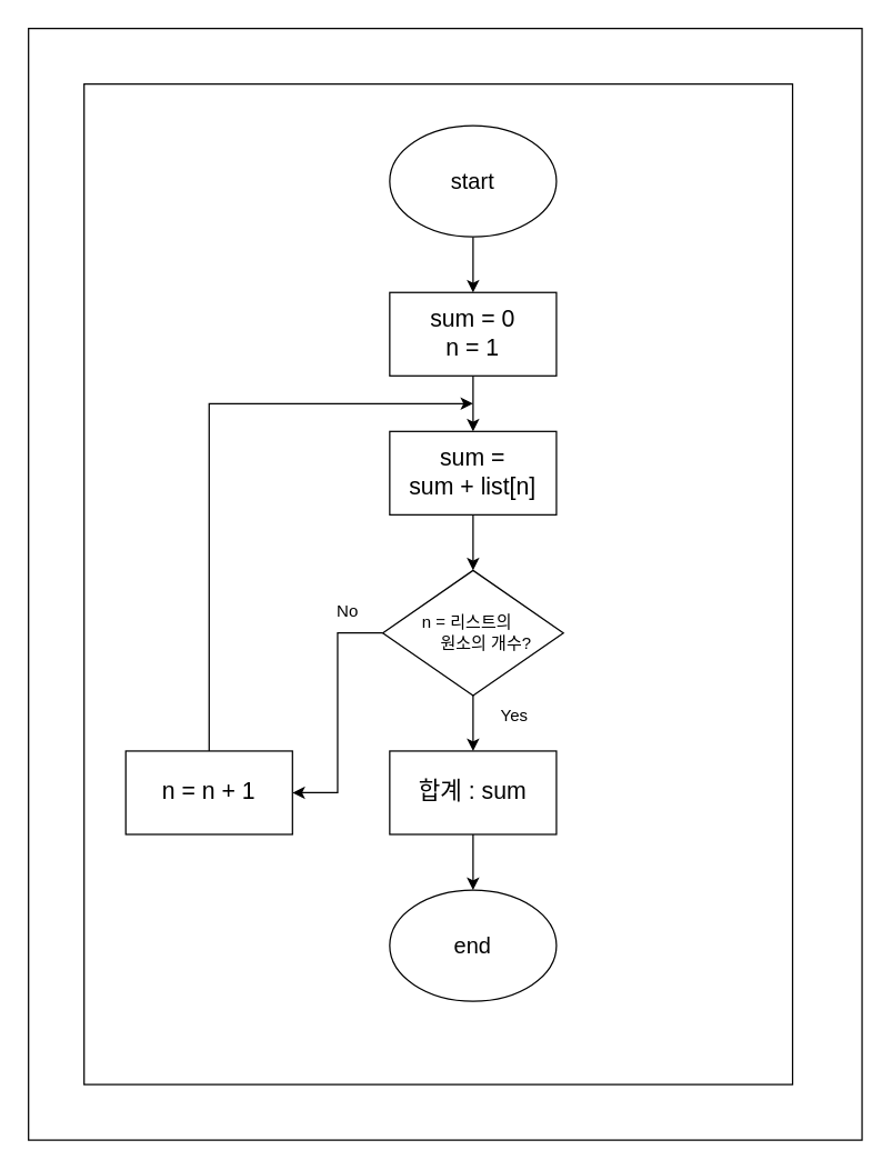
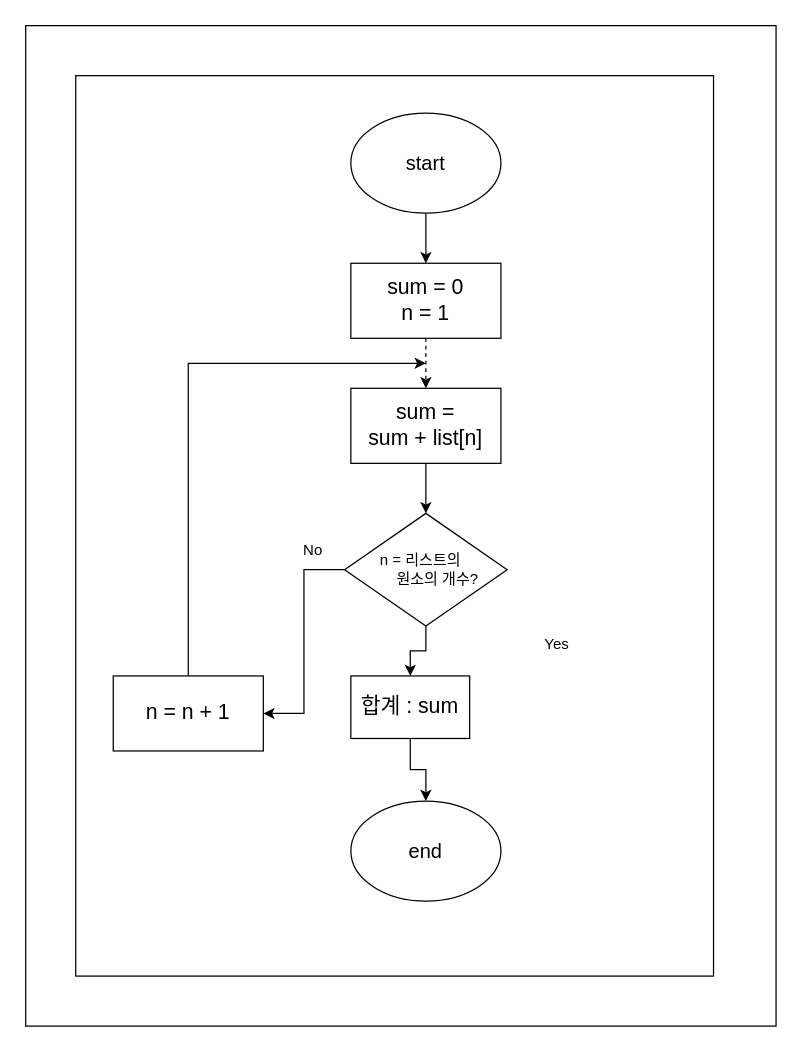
  <mxCell id="0" />
  <mxCell id="1" parent="0" />
  <mxCell id="2" value="" style="rounded=0;whiteSpace=wrap;html=1;" vertex="1" parent="1"><mxGeometry x="20" y="20" width="600" height="800" as="geometry" /></mxCell>
  <mxCell id="3" value="" style="rounded=0;whiteSpace=wrap;html=1;" vertex="1" parent="1"><mxGeometry x="60" y="60" width="510" height="720" as="geometry" /></mxCell>
  <mxCell id="4" style="edgeStyle=orthogonalEdgeStyle;rounded=0;orthogonalLoop=1;jettySize=auto;html=1;entryX=0.5;entryY=0;entryDx=0;entryDy=0;" edge="1" parent="1" source="5" target="7"><mxGeometry relative="1" as="geometry" /></mxCell>
  <mxCell id="5" value="&lt;font style=&quot;font-size: 16px;&quot;&gt;start&lt;/font&gt;" style="ellipse;whiteSpace=wrap;html=1;" vertex="1" parent="1"><mxGeometry x="280" y="90" width="120" height="80" as="geometry" /></mxCell>
- <mxCell id="6" style="edgeStyle=orthogonalEdgeStyle;rounded=0;orthogonalLoop=1;jettySize=auto;html=1;entryX=0.5;entryY=0;entryDx=0;entryDy=0;" edge="1" parent="1" source="7" target="9"><mxGeometry relative="1" as="geometry" /></mxCell>
+ <mxCell id="6" style="edgeStyle=orthogonalEdgeStyle;rounded=0;orthogonalLoop=1;jettySize=auto;html=1;entryX=0.5;entryY=0;entryDx=0;entryDy=0;dashed=1;" edge="1" parent="1" source="7" target="9"><mxGeometry relative="1" as="geometry" /></mxCell>
  <mxCell id="7" value="sum = 0&lt;div&gt;n = 1&lt;/div&gt;" style="rounded=0;whiteSpace=wrap;html=1;fontSize=17;" vertex="1" parent="1"><mxGeometry x="280" y="210" width="120" height="60" as="geometry" /></mxCell>
  <mxCell id="8" style="edgeStyle=orthogonalEdgeStyle;rounded=0;orthogonalLoop=1;jettySize=auto;html=1;entryX=0.5;entryY=0;entryDx=0;entryDy=0;" edge="1" parent="1" source="9" target="12"><mxGeometry relative="1" as="geometry" /></mxCell>
  <mxCell id="9" value="sum =&lt;div&gt;sum + list[n]&lt;/div&gt;" style="rounded=0;whiteSpace=wrap;html=1;fontSize=17;" vertex="1" parent="1"><mxGeometry x="280" y="310" width="120" height="60" as="geometry" /></mxCell>
  <mxCell id="10" style="edgeStyle=orthogonalEdgeStyle;rounded=0;orthogonalLoop=1;jettySize=auto;html=1;entryX=1;entryY=0.5;entryDx=0;entryDy=0;" edge="1" parent="1" source="12" target="14"><mxGeometry relative="1" as="geometry" /></mxCell>
  <mxCell id="11" style="edgeStyle=orthogonalEdgeStyle;rounded=0;orthogonalLoop=1;jettySize=auto;html=1;entryX=0.5;entryY=0;entryDx=0;entryDy=0;" edge="1" parent="1" source="12" target="17"><mxGeometry relative="1" as="geometry" /></mxCell>
  <mxCell id="12" value="&amp;nbsp; &amp;nbsp; &amp;nbsp; &amp;nbsp; n = 리스트의&lt;div&gt;&amp;nbsp; &amp;nbsp; &amp;nbsp; &amp;nbsp; &amp;nbsp; &amp;nbsp; 원소의 개수?&lt;/div&gt;" style="rhombus;whiteSpace=wrap;html=1;align=left;" vertex="1" parent="1"><mxGeometry x="275" y="410" width="130" height="90" as="geometry" /></mxCell>
  <mxCell id="13" style="edgeStyle=orthogonalEdgeStyle;rounded=0;orthogonalLoop=1;jettySize=auto;html=1;" edge="1" parent="1" source="14"><mxGeometry relative="1" as="geometry"><mxPoint x="340" y="290" as="targetPoint" /><Array as="points"><mxPoint x="150" y="290" /><mxPoint x="280" y="290" /></Array></mxGeometry></mxCell>
  <mxCell id="14" value="n = n + 1" style="rounded=0;whiteSpace=wrap;html=1;fontSize=17;" vertex="1" parent="1"><mxGeometry x="90" y="540" width="120" height="60" as="geometry" /></mxCell>
  <mxCell id="15" value="No" style="text;strokeColor=none;align=center;fillColor=none;html=1;verticalAlign=middle;whiteSpace=wrap;rounded=0;" vertex="1" parent="1"><mxGeometry x="220" y="425" width="60" height="30" as="geometry" /></mxCell>
  <mxCell id="16" style="edgeStyle=orthogonalEdgeStyle;rounded=0;orthogonalLoop=1;jettySize=auto;html=1;entryX=0.5;entryY=0;entryDx=0;entryDy=0;" edge="1" parent="1" source="17" target="19"><mxGeometry relative="1" as="geometry" /></mxCell>
- <mxCell id="17" value="합계 : sum" style="rounded=0;whiteSpace=wrap;html=1;fontSize=17;" vertex="1" parent="1"><mxGeometry x="280" y="540" width="120" height="60" as="geometry" /></mxCell>
- <mxCell id="18" value="Yes" style="text;strokeColor=none;align=center;fillColor=none;html=1;verticalAlign=middle;whiteSpace=wrap;rounded=0;" vertex="1" parent="1"><mxGeometry x="340" y="500" width="60" height="30" as="geometry" /></mxCell>
+ <mxCell id="17" value="합계 : sum" style="rounded=0;whiteSpace=wrap;html=1;fontSize=17;" vertex="1" parent="1"><mxGeometry x="280" y="540" width="95" height="50" as="geometry" /></mxCell>
+ <mxCell id="18" value="Yes" style="text;strokeColor=none;align=center;fillColor=none;html=1;verticalAlign=middle;whiteSpace=wrap;rounded=0;" vertex="1" parent="1"><mxGeometry x="415" y="500" width="60" height="30" as="geometry" /></mxCell>
  <mxCell id="19" value="&lt;font style=&quot;font-size: 16px;&quot;&gt;end&lt;/font&gt;" style="ellipse;whiteSpace=wrap;html=1;" vertex="1" parent="1"><mxGeometry x="280" y="640" width="120" height="80" as="geometry" /></mxCell>
